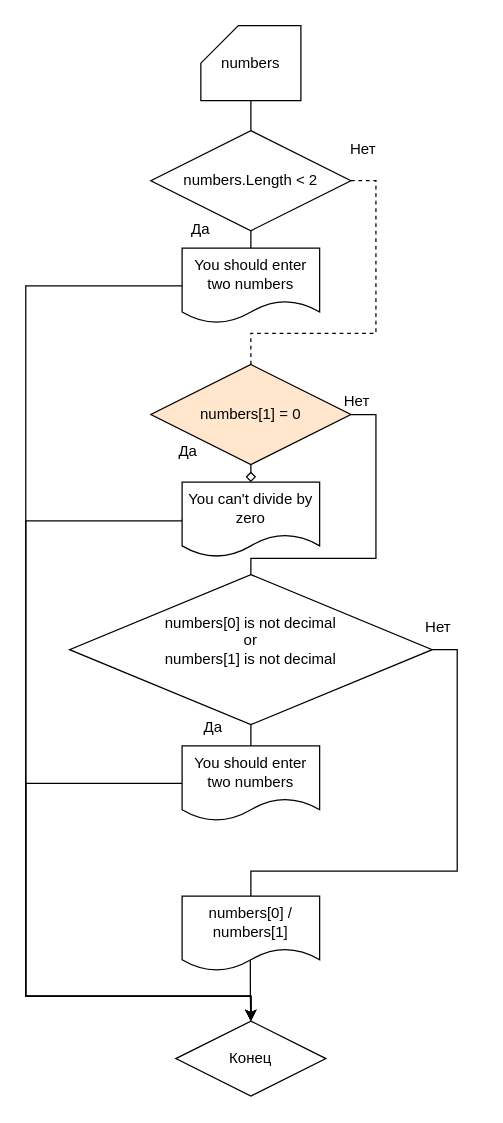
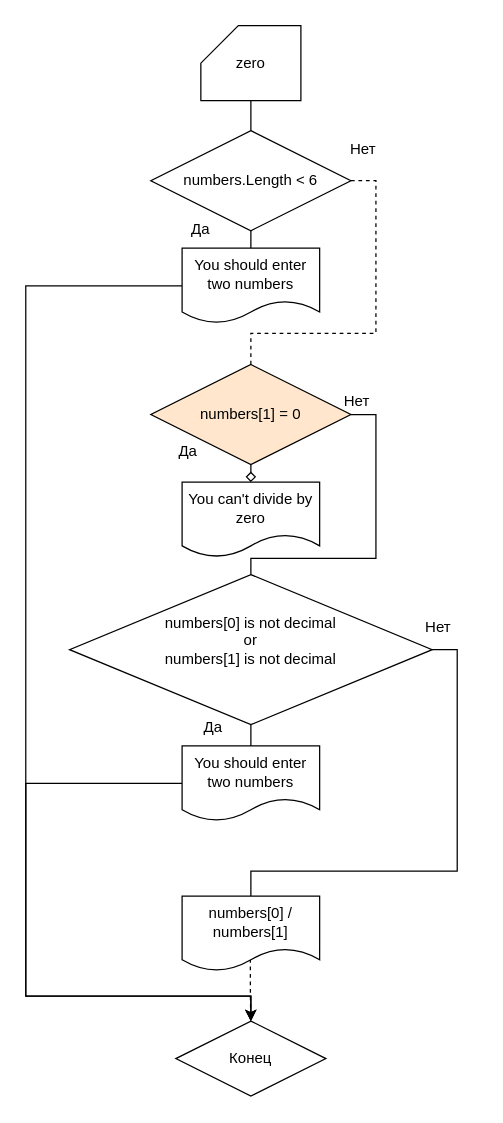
  <mxCell id="0" />
  <mxCell id="1" parent="0" />
  <mxCell id="2" value="Конец" style="rhombus;whiteSpace=wrap;html=1;arcSize=50;" vertex="1" parent="1"><mxGeometry x="140" y="816" width="120" height="60" as="geometry" /></mxCell>
  <mxCell id="3" style="edgeStyle=orthogonalEdgeStyle;rounded=0;orthogonalLoop=1;jettySize=auto;html=1;exitX=0.5;exitY=1;exitDx=0;exitDy=0;exitPerimeter=0;entryX=0.5;entryY=0;entryDx=0;entryDy=0;endArrow=none;endFill=0;" edge="1" parent="1" source="4" target="7"><mxGeometry relative="1" as="geometry" /></mxCell>
- <mxCell id="4" value="numbers" style="shape=card;whiteSpace=wrap;html=1;" vertex="1" parent="1"><mxGeometry x="160" y="20" width="80" height="60" as="geometry" /></mxCell>
+ <mxCell id="4" value="zero" style="shape=card;whiteSpace=wrap;html=1;" vertex="1" parent="1"><mxGeometry x="160" y="20" width="80" height="60" as="geometry" /></mxCell>
  <mxCell id="5" style="edgeStyle=orthogonalEdgeStyle;rounded=0;orthogonalLoop=1;jettySize=auto;html=1;exitX=0.5;exitY=1;exitDx=0;exitDy=0;entryX=0.5;entryY=0;entryDx=0;entryDy=0;endArrow=none;endFill=0;" edge="1" parent="1" source="7" target="9"><mxGeometry relative="1" as="geometry" /></mxCell>
  <mxCell id="6" style="edgeStyle=orthogonalEdgeStyle;rounded=0;orthogonalLoop=1;jettySize=auto;html=1;exitX=1;exitY=0.5;exitDx=0;exitDy=0;entryX=0.5;entryY=0;entryDx=0;entryDy=0;endArrow=none;endFill=0;dashed=1;" edge="1" parent="1" source="7" target="12"><mxGeometry relative="1" as="geometry"><Array as="points"><mxPoint x="300" y="144" /><mxPoint x="300" y="266" /><mxPoint x="200" y="266" /></Array></mxGeometry></mxCell>
- <mxCell id="7" value="numbers.Length &amp;lt; 2" style="rhombus;whiteSpace=wrap;html=1;" vertex="1" parent="1"><mxGeometry x="120" y="104" width="160" height="80" as="geometry" /></mxCell>
+ <mxCell id="7" value="numbers.Length &amp;lt; 6" style="rhombus;whiteSpace=wrap;html=1;" vertex="1" parent="1"><mxGeometry x="120" y="104" width="160" height="80" as="geometry" /></mxCell>
  <mxCell id="8" style="edgeStyle=orthogonalEdgeStyle;rounded=0;orthogonalLoop=1;jettySize=auto;html=1;exitX=0;exitY=0.5;exitDx=0;exitDy=0;entryX=0.5;entryY=0;entryDx=0;entryDy=0;" edge="1" parent="1" source="9" target="2"><mxGeometry relative="1" as="geometry"><mxPoint x="30" y="546" as="targetPoint" /><Array as="points"><mxPoint x="20" y="228" /><mxPoint x="20" y="796" /><mxPoint x="200" y="796" /></Array></mxGeometry></mxCell>
  <mxCell id="9" value="You should enter two numbers" style="shape=document;whiteSpace=wrap;html=1;boundedLbl=1;" vertex="1" parent="1"><mxGeometry x="145" y="198" width="110" height="60" as="geometry" /></mxCell>
  <mxCell id="10" style="edgeStyle=orthogonalEdgeStyle;rounded=0;orthogonalLoop=1;jettySize=auto;html=1;exitX=0.5;exitY=1;exitDx=0;exitDy=0;entryX=0.5;entryY=0;entryDx=0;entryDy=0;endArrow=diamond;endFill=0;" edge="1" parent="1" source="12" target="14"><mxGeometry relative="1" as="geometry" /></mxCell>
  <mxCell id="11" style="edgeStyle=orthogonalEdgeStyle;rounded=0;orthogonalLoop=1;jettySize=auto;html=1;exitX=1;exitY=0.5;exitDx=0;exitDy=0;entryX=0.5;entryY=0;entryDx=0;entryDy=0;endArrow=none;endFill=0;" edge="1" parent="1" source="12" target="17"><mxGeometry relative="1" as="geometry"><Array as="points"><mxPoint x="300" y="331" /><mxPoint x="300" y="446" /><mxPoint x="200" y="446" /></Array></mxGeometry></mxCell>
  <mxCell id="12" value="numbers[1] = 0" style="rhombus;whiteSpace=wrap;html=1;fillColor=#ffe6cc;" vertex="1" parent="1"><mxGeometry x="120" y="291" width="160" height="80" as="geometry" /></mxCell>
- <mxCell id="13" style="edgeStyle=orthogonalEdgeStyle;rounded=0;orthogonalLoop=1;jettySize=auto;html=1;exitX=0;exitY=0.5;exitDx=0;exitDy=0;entryX=0.5;entryY=0;entryDx=0;entryDy=0;" edge="1" parent="1" source="14" target="2"><mxGeometry relative="1" as="geometry"><Array as="points"><mxPoint x="20" y="416" /><mxPoint x="20" y="796" /><mxPoint x="200" y="796" /></Array></mxGeometry></mxCell>
  <mxCell id="14" value="You can't divide by zero" style="shape=document;whiteSpace=wrap;html=1;boundedLbl=1;" vertex="1" parent="1"><mxGeometry x="145" y="385" width="110" height="60" as="geometry" /></mxCell>
  <mxCell id="15" style="edgeStyle=orthogonalEdgeStyle;rounded=0;orthogonalLoop=1;jettySize=auto;html=1;exitX=1;exitY=0.5;exitDx=0;exitDy=0;endArrow=none;endFill=0;entryX=0.5;entryY=0;entryDx=0;entryDy=0;" edge="1" parent="1" source="17" target="23"><mxGeometry relative="1" as="geometry"><mxPoint x="200" y="706" as="targetPoint" /><Array as="points"><mxPoint x="365" y="519" /><mxPoint x="365" y="696" /><mxPoint x="200" y="696" /></Array></mxGeometry></mxCell>
  <mxCell id="16" style="edgeStyle=orthogonalEdgeStyle;rounded=0;orthogonalLoop=1;jettySize=auto;html=1;exitX=0.5;exitY=1;exitDx=0;exitDy=0;entryX=0.5;entryY=0;entryDx=0;entryDy=0;endArrow=none;endFill=0;" edge="1" parent="1" source="17" target="19"><mxGeometry relative="1" as="geometry" /></mxCell>
  <mxCell id="17" value="numbers[0] is not decimal&lt;div&gt;or&lt;/div&gt;&lt;div&gt;numbers[1] is not decimal&lt;br&gt;&lt;/div&gt;&lt;div&gt;&lt;br&gt;&lt;/div&gt;" style="rhombus;whiteSpace=wrap;html=1;" vertex="1" parent="1"><mxGeometry x="55" y="459" width="290" height="120" as="geometry" /></mxCell>
  <mxCell id="18" style="edgeStyle=orthogonalEdgeStyle;rounded=0;orthogonalLoop=1;jettySize=auto;html=1;entryX=0.5;entryY=0;entryDx=0;entryDy=0;" edge="1" parent="1" source="19" target="2"><mxGeometry relative="1" as="geometry"><Array as="points"><mxPoint x="20" y="626" /><mxPoint x="20" y="796" /><mxPoint x="200" y="796" /></Array></mxGeometry></mxCell>
  <mxCell id="19" value="You should enter two numbers" style="shape=document;whiteSpace=wrap;html=1;boundedLbl=1;" vertex="1" parent="1"><mxGeometry x="145" y="596" width="110" height="60" as="geometry" /></mxCell>
  <mxCell id="20" value="Да" style="text;html=1;align=center;verticalAlign=middle;whiteSpace=wrap;rounded=0;" vertex="1" parent="1"><mxGeometry x="130" y="168" width="60" height="30" as="geometry" /></mxCell>
  <mxCell id="21" value="Нет" style="text;html=1;align=center;verticalAlign=middle;whiteSpace=wrap;rounded=0;" vertex="1" parent="1"><mxGeometry x="260" y="104" width="60" height="30" as="geometry" /></mxCell>
- <mxCell id="22" style="edgeStyle=orthogonalEdgeStyle;rounded=0;orthogonalLoop=1;jettySize=auto;html=1;entryX=0.5;entryY=0;entryDx=0;entryDy=0;exitX=0.496;exitY=0.839;exitDx=0;exitDy=0;exitPerimeter=0;" edge="1" parent="1" source="23" target="2"><mxGeometry relative="1" as="geometry" /></mxCell>
+ <mxCell id="22" style="edgeStyle=orthogonalEdgeStyle;rounded=0;orthogonalLoop=1;jettySize=auto;html=1;entryX=0.5;entryY=0;entryDx=0;entryDy=0;exitX=0.496;exitY=0.839;exitDx=0;exitDy=0;exitPerimeter=0;dashed=1;" edge="1" parent="1" source="23" target="2"><mxGeometry relative="1" as="geometry" /></mxCell>
  <mxCell id="23" value="numbers[0] / numbers[1]" style="shape=document;whiteSpace=wrap;html=1;boundedLbl=1;" vertex="1" parent="1"><mxGeometry x="145" y="716" width="110" height="60" as="geometry" /></mxCell>
  <mxCell id="24" value="Да" style="text;html=1;align=center;verticalAlign=middle;whiteSpace=wrap;rounded=0;" vertex="1" parent="1"><mxGeometry x="120" y="346" width="60" height="30" as="geometry" /></mxCell>
  <mxCell id="25" value="Нет" style="text;html=1;align=center;verticalAlign=middle;whiteSpace=wrap;rounded=0;" vertex="1" parent="1"><mxGeometry x="255" y="306" width="60" height="30" as="geometry" /></mxCell>
  <mxCell id="26" value="Нет" style="text;html=1;align=center;verticalAlign=middle;whiteSpace=wrap;rounded=0;" vertex="1" parent="1"><mxGeometry x="320" y="486" width="60" height="30" as="geometry" /></mxCell>
  <mxCell id="27" value="Да" style="text;html=1;align=center;verticalAlign=middle;whiteSpace=wrap;rounded=0;" vertex="1" parent="1"><mxGeometry x="140" y="566" width="60" height="30" as="geometry" /></mxCell>
